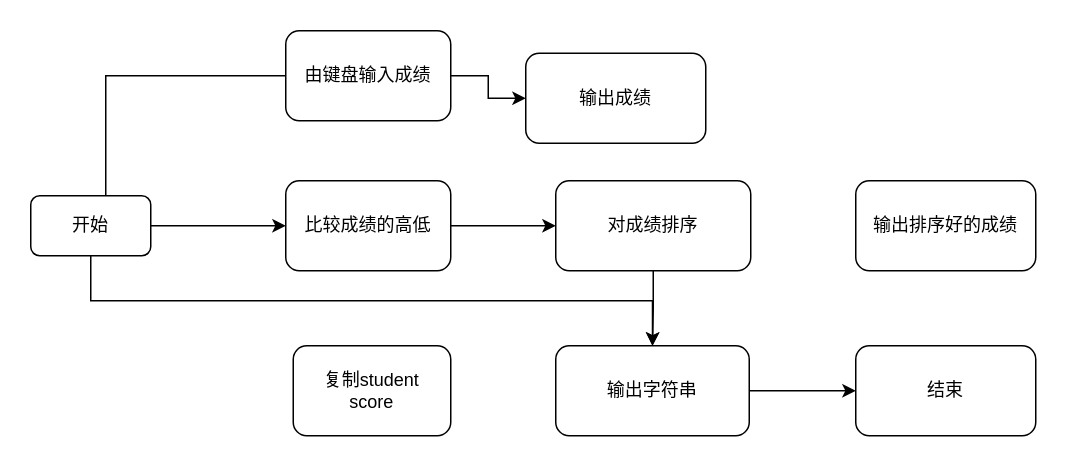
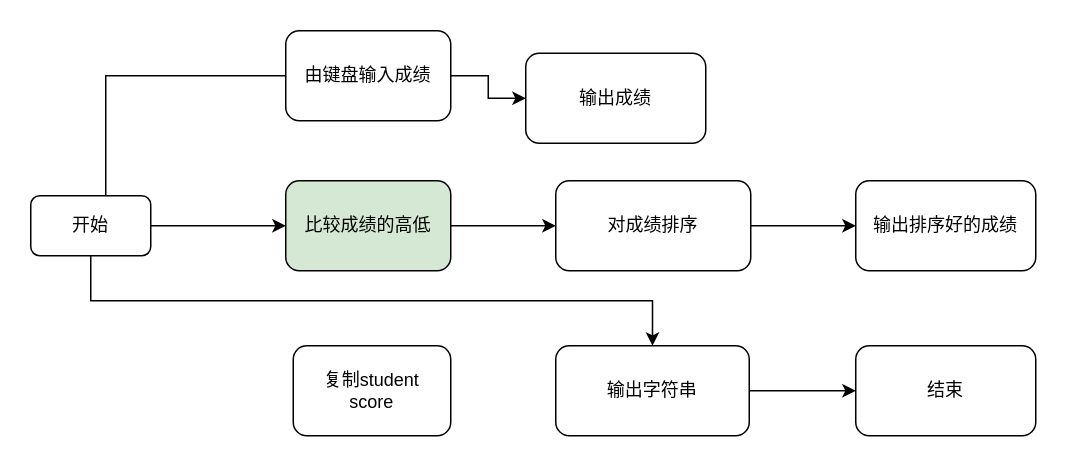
  <mxCell id="0" />
  <mxCell id="1" parent="0" />
  <mxCell id="2" value="" style="edgeStyle=orthogonalEdgeStyle;rounded=0;orthogonalLoop=1;jettySize=auto;html=1;endArrow=none;" edge="1" parent="1" source="5" target="7"><mxGeometry relative="1" as="geometry"><Array as="points"><mxPoint x="70" y="50" /></Array></mxGeometry></mxCell>
  <mxCell id="3" value="" style="edgeStyle=orthogonalEdgeStyle;rounded=0;orthogonalLoop=1;jettySize=auto;html=1;" edge="1" parent="1" source="5" target="10"><mxGeometry relative="1" as="geometry" /></mxCell>
  <mxCell id="4" style="edgeStyle=orthogonalEdgeStyle;rounded=0;orthogonalLoop=1;jettySize=auto;html=1;exitX=0.5;exitY=1;exitDx=0;exitDy=0;" edge="1" parent="1" source="5" target="16"><mxGeometry relative="1" as="geometry" /></mxCell>
  <mxCell id="5" value="开始" style="rounded=1;whiteSpace=wrap;html=1;" vertex="1" parent="1"><mxGeometry x="20" y="130" width="80" height="40" as="geometry" /></mxCell>
  <mxCell id="6" value="" style="edgeStyle=orthogonalEdgeStyle;rounded=0;orthogonalLoop=1;jettySize=auto;html=1;" edge="1" parent="1" source="7" target="8"><mxGeometry relative="1" as="geometry" /></mxCell>
  <mxCell id="7" value="&lt;p class=&quot;MsoNormal&quot;&gt;&lt;span lang=&quot;EN-US&quot;&gt;由键盘输入成绩&lt;/span&gt;&lt;span lang=&quot;EN-US&quot;&gt;&lt;/span&gt;&lt;/p&gt;" style="rounded=1;whiteSpace=wrap;html=1;" vertex="1" parent="1"><mxGeometry x="190" y="20" width="110" height="60" as="geometry" /></mxCell>
  <mxCell id="8" value="&lt;p class=&quot;MsoNormal&quot; align=&quot;center&quot;&gt;&lt;span lang=&quot;EN-US&quot;&gt;输出成绩&lt;/span&gt;&lt;span lang=&quot;EN-US&quot;&gt;&lt;/span&gt;&lt;/p&gt;" style="rounded=1;whiteSpace=wrap;html=1;" vertex="1" parent="1"><mxGeometry x="350" y="35" width="120" height="60" as="geometry" /></mxCell>
  <mxCell id="9" value="" style="edgeStyle=orthogonalEdgeStyle;rounded=0;orthogonalLoop=1;jettySize=auto;html=1;" edge="1" parent="1" source="10" target="12"><mxGeometry relative="1" as="geometry" /></mxCell>
- <mxCell id="10" value="&lt;p class=&quot;MsoNormal&quot;&gt;&lt;span lang=&quot;EN-US&quot;&gt;比较成绩的高低&lt;/span&gt;&lt;span lang=&quot;EN-US&quot;&gt;&lt;/span&gt;&lt;/p&gt;" style="rounded=1;whiteSpace=wrap;html=1;" vertex="1" parent="1"><mxGeometry x="190" y="120" width="110" height="60" as="geometry" /></mxCell>
- <mxCell id="11" value="" style="edgeStyle=orthogonalEdgeStyle;rounded=0;orthogonalLoop=1;jettySize=auto;html=1;" edge="1" parent="1" source="12" target="16"><mxGeometry relative="1" as="geometry" /></mxCell>
+ <mxCell id="10" value="&lt;p class=&quot;MsoNormal&quot;&gt;&lt;span lang=&quot;EN-US&quot;&gt;比较成绩的高低&lt;/span&gt;&lt;span lang=&quot;EN-US&quot;&gt;&lt;/span&gt;&lt;/p&gt;" style="rounded=1;whiteSpace=wrap;html=1;fillColor=#d5e8d4;" vertex="1" parent="1"><mxGeometry x="190" y="120" width="110" height="60" as="geometry" /></mxCell>
+ <mxCell id="11" value="" style="edgeStyle=orthogonalEdgeStyle;rounded=0;orthogonalLoop=1;jettySize=auto;html=1;" edge="1" parent="1" source="12" target="13"><mxGeometry relative="1" as="geometry" /></mxCell>
  <mxCell id="12" value="&lt;p class=&quot;MsoNormal&quot; align=&quot;center&quot;&gt;&lt;span lang=&quot;EN-US&quot;&gt;对成绩排序&lt;/span&gt;&lt;span lang=&quot;EN-US&quot;&gt;&lt;/span&gt;&lt;/p&gt;" style="rounded=1;whiteSpace=wrap;html=1;" vertex="1" parent="1"><mxGeometry x="370" y="120" width="130" height="60" as="geometry" /></mxCell>
  <mxCell id="13" value="&lt;p class=&quot;MsoNormal&quot;&gt;&lt;span lang=&quot;EN-US&quot;&gt;输出排序好的成绩&lt;/span&gt;&lt;span lang=&quot;EN-US&quot;&gt;&lt;/span&gt;&lt;/p&gt;" style="rounded=1;whiteSpace=wrap;html=1;" vertex="1" parent="1"><mxGeometry x="570" y="120" width="120" height="60" as="geometry" /></mxCell>
  <mxCell id="14" value="&lt;p class=&quot;MsoNormal&quot;&gt;&lt;span lang=&quot;EN-US&quot;&gt;复制&lt;/span&gt;&lt;span lang=&quot;EN-US&quot;&gt;student&lt;br/&gt;score&lt;/span&gt;&lt;/p&gt;" style="rounded=1;whiteSpace=wrap;html=1;" vertex="1" parent="1"><mxGeometry x="195" y="230" width="105" height="60" as="geometry" /></mxCell>
  <mxCell id="15" value="" style="edgeStyle=orthogonalEdgeStyle;rounded=0;orthogonalLoop=1;jettySize=auto;html=1;" edge="1" parent="1" source="16" target="17"><mxGeometry relative="1" as="geometry" /></mxCell>
  <mxCell id="16" value="&lt;p class=&quot;MsoNormal&quot; align=&quot;center&quot;&gt;&lt;span lang=&quot;EN-US&quot;&gt;输出字符串&lt;/span&gt;&lt;span lang=&quot;EN-US&quot;&gt;&lt;/span&gt;&lt;/p&gt;" style="rounded=1;whiteSpace=wrap;html=1;" vertex="1" parent="1"><mxGeometry x="370" y="230" width="129" height="60" as="geometry" /></mxCell>
  <mxCell id="17" value="&lt;p class=&quot;MsoNormal&quot; align=&quot;center&quot;&gt;&lt;span lang=&quot;EN-US&quot;&gt;结束&lt;/span&gt;&lt;span lang=&quot;EN-US&quot;&gt;&lt;/span&gt;&lt;/p&gt;" style="rounded=1;whiteSpace=wrap;html=1;" vertex="1" parent="1"><mxGeometry x="570" y="230" width="120" height="60" as="geometry" /></mxCell>
